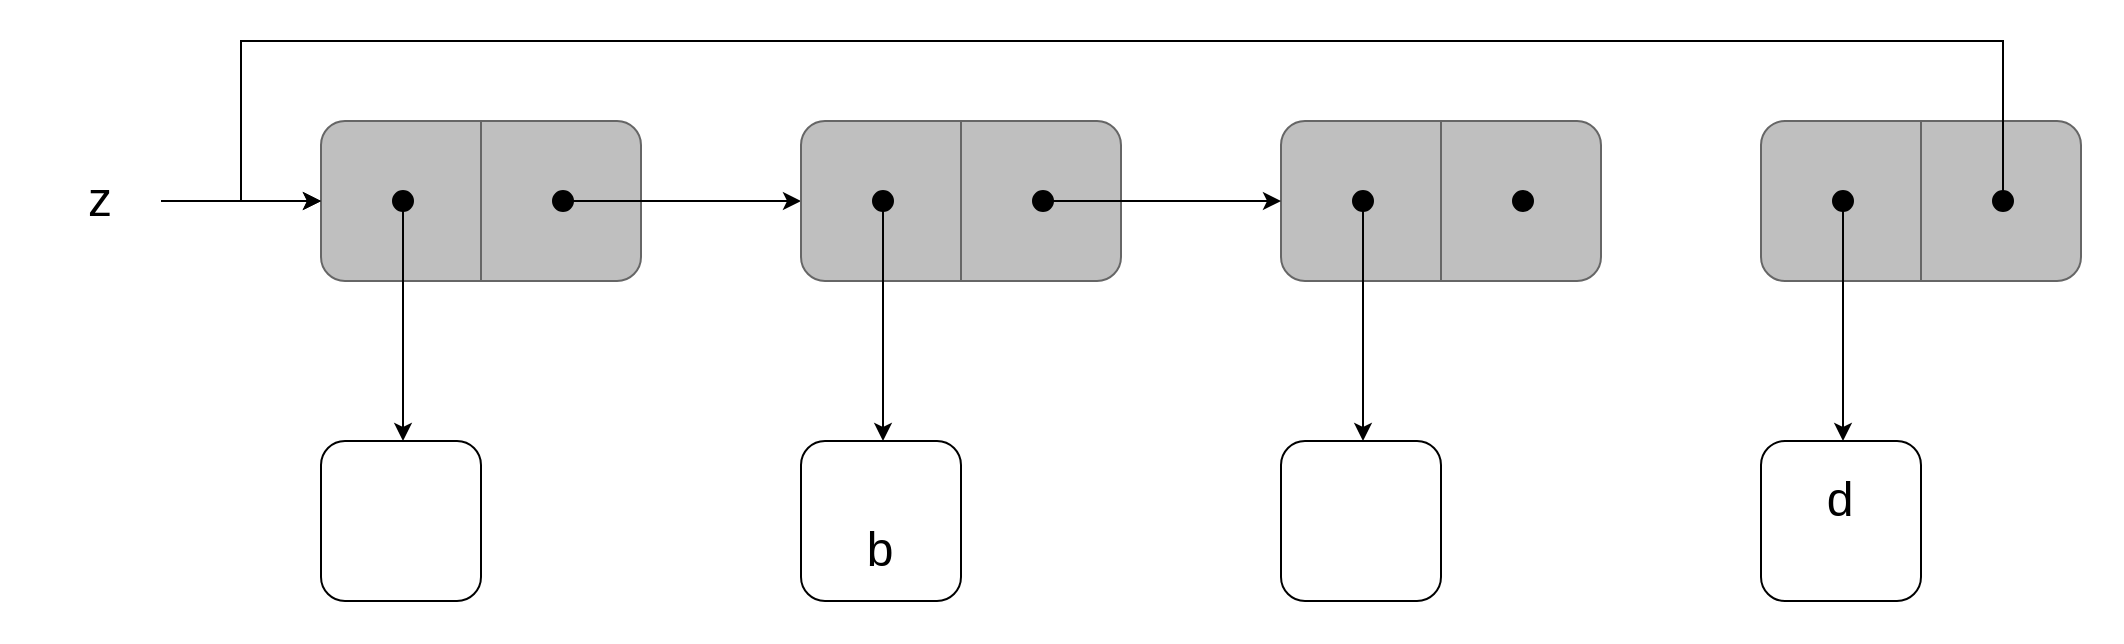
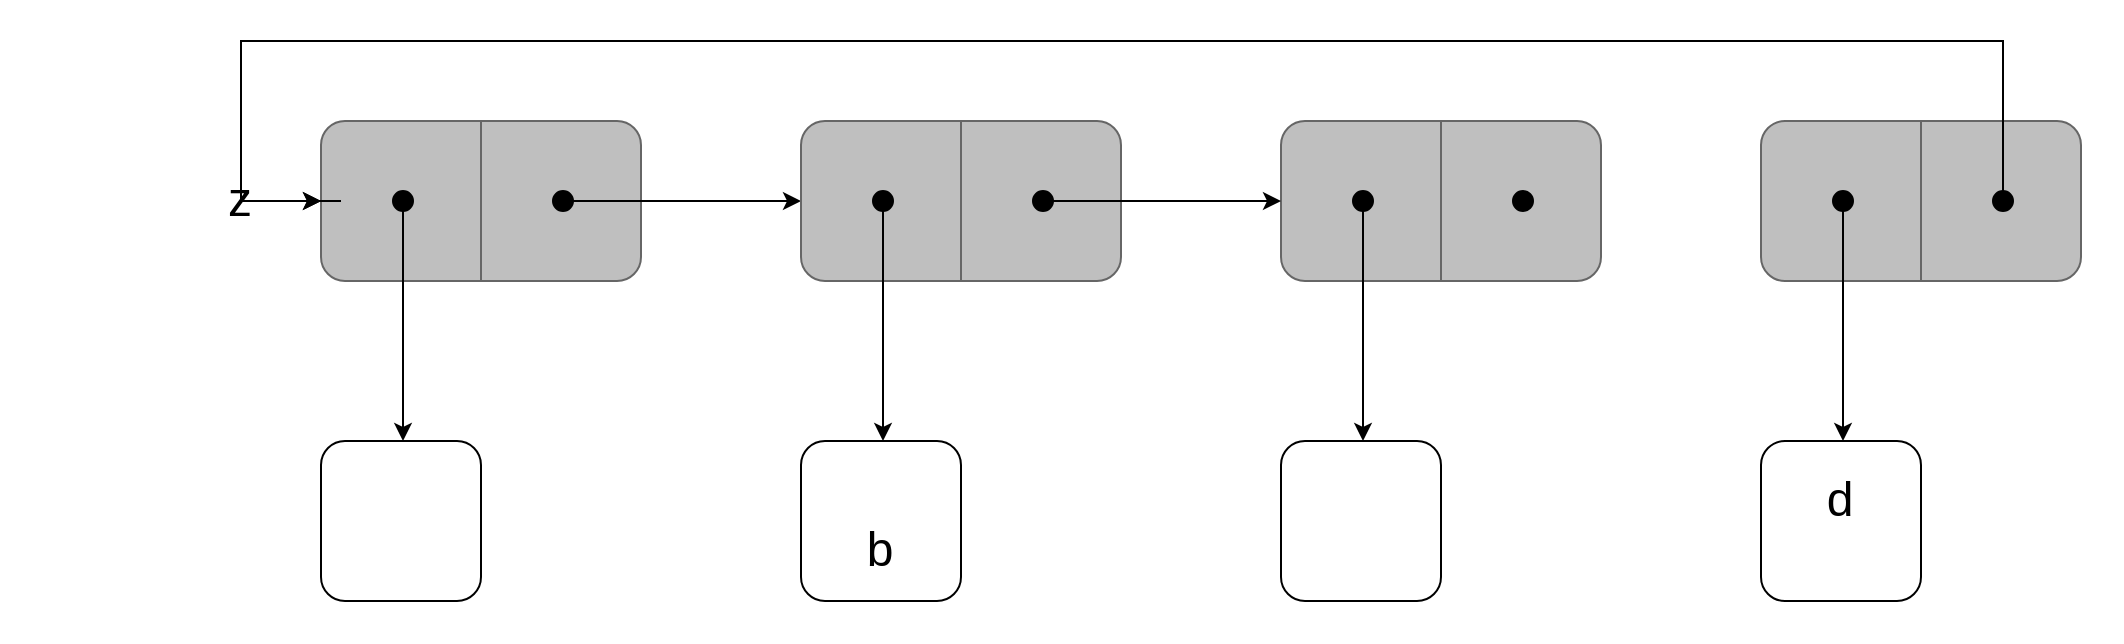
  <mxCell id="0" />
  <mxCell id="1" parent="0" />
  <mxCell id="2" value="" style="group" parent="1" vertex="1" connectable="0"><mxGeometry x="160" y="60" width="160" height="80" as="geometry" /></mxCell>
  <mxCell id="3" value="" style="rounded=1;whiteSpace=wrap;html=1;fillColor=#BFBFBF;fontColor=#333333;strokeColor=#666666;container=0;" parent="2" vertex="1"><mxGeometry width="160" height="80" as="geometry" /></mxCell>
  <mxCell id="4" value="" style="endArrow=none;html=1;rounded=0;entryX=0.5;entryY=0;entryDx=0;entryDy=0;exitX=0.5;exitY=1;exitDx=0;exitDy=0;fillColor=#f5f5f5;strokeColor=#666666;" parent="2" source="3" target="3" edge="1"><mxGeometry width="50" height="50" relative="1" as="geometry"><mxPoint x="10" y="440" as="sourcePoint" /><mxPoint x="60" y="390" as="targetPoint" /></mxGeometry></mxCell>
  <mxCell id="5" style="edgeStyle=orthogonalEdgeStyle;rounded=0;orthogonalLoop=1;jettySize=auto;html=1;" parent="2" source="6" edge="1"><mxGeometry relative="1" as="geometry"><mxPoint x="41" y="160" as="targetPoint" /></mxGeometry></mxCell>
  <mxCell id="6" value="" style="ellipse;whiteSpace=wrap;html=1;aspect=fixed;fillColor=#000000;container=0;" parent="2" vertex="1"><mxGeometry x="36" y="35" width="10" height="10" as="geometry" /></mxCell>
  <mxCell id="7" value="" style="ellipse;whiteSpace=wrap;html=1;aspect=fixed;fillColor=#000000;" parent="2" vertex="1"><mxGeometry x="116" y="35" width="10" height="10" as="geometry" /></mxCell>
  <mxCell id="8" value="" style="group" parent="1" vertex="1" connectable="0"><mxGeometry x="160" y="220" width="80" height="80" as="geometry" /></mxCell>
  <mxCell id="9" value="" style="rounded=1;whiteSpace=wrap;html=1;" parent="8" vertex="1"><mxGeometry width="80" height="80" as="geometry" /></mxCell>
  <mxCell id="10" style="edgeStyle=orthogonalEdgeStyle;rounded=0;orthogonalLoop=1;jettySize=auto;html=1;entryX=0;entryY=0.5;entryDx=0;entryDy=0;" parent="1" source="11" target="3" edge="1"><mxGeometry relative="1" as="geometry" /></mxCell>
- <mxCell id="11" value="z" style="text;html=1;strokeColor=none;fillColor=none;align=center;verticalAlign=middle;whiteSpace=wrap;rounded=0;fontSize=24;" parent="1" vertex="1"><mxGeometry x="20" y="85" width="60" height="30" as="geometry" /></mxCell>
+ <mxCell id="11" value="z" style="text;html=1;strokeColor=none;fillColor=none;align=center;verticalAlign=middle;whiteSpace=wrap;rounded=0;fontSize=24;" parent="1" vertex="1"><mxGeometry x="90" y="85" width="60" height="30" as="geometry" /></mxCell>
  <mxCell id="12" style="edgeStyle=orthogonalEdgeStyle;rounded=0;orthogonalLoop=1;jettySize=auto;html=1;exitX=0.5;exitY=0;exitDx=0;exitDy=0;entryX=0;entryY=0.5;entryDx=0;entryDy=0;" parent="1" source="7" edge="1"><mxGeometry relative="1" as="geometry"><Array as="points"><mxPoint x="281" y="100" /></Array><mxPoint x="400" y="100" as="targetPoint" /></mxGeometry></mxCell>
  <mxCell id="13" value="" style="group" parent="1" vertex="1" connectable="0"><mxGeometry x="400" y="220" width="80" height="80" as="geometry" /></mxCell>
  <mxCell id="14" value="" style="rounded=1;whiteSpace=wrap;html=1;" parent="13" vertex="1"><mxGeometry width="80" height="80" as="geometry" /></mxCell>
  <mxCell id="15" value="&lt;font style=&quot;font-size: 24px;&quot;&gt;b&lt;/font&gt;" style="text;html=1;strokeColor=none;fillColor=none;align=center;verticalAlign=middle;whiteSpace=wrap;rounded=0;" parent="13" vertex="1"><mxGeometry x="10" y="40" width="60" height="30" as="geometry" /></mxCell>
  <mxCell id="16" value="" style="group" parent="1" vertex="1" connectable="0"><mxGeometry x="640" y="60" width="160" height="80" as="geometry" /></mxCell>
  <mxCell id="17" value="" style="rounded=1;whiteSpace=wrap;html=1;fillColor=#BFBFBF;fontColor=#333333;strokeColor=#666666;container=0;" parent="16" vertex="1"><mxGeometry width="160" height="80" as="geometry" /></mxCell>
  <mxCell id="18" value="" style="endArrow=none;html=1;rounded=0;entryX=0.5;entryY=0;entryDx=0;entryDy=0;exitX=0.5;exitY=1;exitDx=0;exitDy=0;fillColor=#f5f5f5;strokeColor=#666666;" parent="16" source="17" target="17" edge="1"><mxGeometry width="50" height="50" relative="1" as="geometry"><mxPoint x="10" y="440" as="sourcePoint" /><mxPoint x="60" y="390" as="targetPoint" /></mxGeometry></mxCell>
  <mxCell id="19" style="edgeStyle=orthogonalEdgeStyle;rounded=0;orthogonalLoop=1;jettySize=auto;html=1;" parent="16" source="20" edge="1"><mxGeometry relative="1" as="geometry"><mxPoint x="41" y="160" as="targetPoint" /></mxGeometry></mxCell>
  <mxCell id="20" value="" style="ellipse;whiteSpace=wrap;html=1;aspect=fixed;fillColor=#000000;container=0;" parent="16" vertex="1"><mxGeometry x="36" y="35" width="10" height="10" as="geometry" /></mxCell>
  <mxCell id="21" value="" style="ellipse;whiteSpace=wrap;html=1;aspect=fixed;fillColor=#000000;" parent="16" vertex="1"><mxGeometry x="116" y="35" width="10" height="10" as="geometry" /></mxCell>
  <mxCell id="22" value="" style="group" parent="1" vertex="1" connectable="0"><mxGeometry x="640" y="220" width="80" height="80" as="geometry" /></mxCell>
  <mxCell id="23" value="" style="rounded=1;whiteSpace=wrap;html=1;" parent="22" vertex="1"><mxGeometry width="80" height="80" as="geometry" /></mxCell>
  <mxCell id="24" value="" style="group" parent="1" vertex="1" connectable="0"><mxGeometry x="880" y="220" width="80" height="80" as="geometry" /></mxCell>
  <mxCell id="25" value="" style="rounded=1;whiteSpace=wrap;html=1;" parent="24" vertex="1"><mxGeometry width="80" height="80" as="geometry" /></mxCell>
  <mxCell id="26" value="&lt;font style=&quot;font-size: 24px;&quot;&gt;d&lt;/font&gt;" style="text;html=1;strokeColor=none;fillColor=none;align=center;verticalAlign=middle;whiteSpace=wrap;rounded=0;" parent="24" vertex="1"><mxGeometry x="10" y="15" width="60" height="30" as="geometry" /></mxCell>
  <mxCell id="27" value="" style="group" vertex="1" connectable="0" parent="1"><mxGeometry x="400" y="60" width="160" height="80" as="geometry" /></mxCell>
  <mxCell id="28" value="" style="rounded=1;whiteSpace=wrap;html=1;fillColor=#BFBFBF;fontColor=#333333;strokeColor=#666666;container=0;" vertex="1" parent="27"><mxGeometry width="160" height="80" as="geometry" /></mxCell>
  <mxCell id="29" value="" style="endArrow=none;html=1;rounded=0;entryX=0.5;entryY=0;entryDx=0;entryDy=0;exitX=0.5;exitY=1;exitDx=0;exitDy=0;fillColor=#f5f5f5;strokeColor=#666666;" edge="1" parent="27" source="28" target="28"><mxGeometry width="50" height="50" relative="1" as="geometry"><mxPoint x="10" y="440" as="sourcePoint" /><mxPoint x="60" y="390" as="targetPoint" /></mxGeometry></mxCell>
  <mxCell id="30" style="edgeStyle=orthogonalEdgeStyle;rounded=0;orthogonalLoop=1;jettySize=auto;html=1;" edge="1" parent="27" source="31"><mxGeometry relative="1" as="geometry"><mxPoint x="41" y="160" as="targetPoint" /></mxGeometry></mxCell>
  <mxCell id="31" value="" style="ellipse;whiteSpace=wrap;html=1;aspect=fixed;fillColor=#000000;container=0;" vertex="1" parent="27"><mxGeometry x="36" y="35" width="10" height="10" as="geometry" /></mxCell>
  <mxCell id="32" value="" style="ellipse;whiteSpace=wrap;html=1;aspect=fixed;fillColor=#000000;" vertex="1" parent="27"><mxGeometry x="116" y="35" width="10" height="10" as="geometry" /></mxCell>
  <mxCell id="33" style="edgeStyle=orthogonalEdgeStyle;rounded=0;orthogonalLoop=1;jettySize=auto;html=1;entryX=0;entryY=0.5;entryDx=0;entryDy=0;" edge="1" parent="1" source="32" target="17"><mxGeometry relative="1" as="geometry" /></mxCell>
  <mxCell id="34" value="" style="group" vertex="1" connectable="0" parent="1"><mxGeometry x="880" y="60" width="160" height="80" as="geometry" /></mxCell>
  <mxCell id="35" value="" style="rounded=1;whiteSpace=wrap;html=1;fillColor=#BFBFBF;fontColor=#333333;strokeColor=#666666;container=0;" vertex="1" parent="34"><mxGeometry width="160" height="80" as="geometry" /></mxCell>
  <mxCell id="36" value="" style="endArrow=none;html=1;rounded=0;entryX=0.5;entryY=0;entryDx=0;entryDy=0;exitX=0.5;exitY=1;exitDx=0;exitDy=0;fillColor=#f5f5f5;strokeColor=#666666;" edge="1" parent="34" source="35" target="35"><mxGeometry width="50" height="50" relative="1" as="geometry"><mxPoint x="10" y="440" as="sourcePoint" /><mxPoint x="60" y="390" as="targetPoint" /></mxGeometry></mxCell>
  <mxCell id="37" style="edgeStyle=orthogonalEdgeStyle;rounded=0;orthogonalLoop=1;jettySize=auto;html=1;" edge="1" parent="34" source="38"><mxGeometry relative="1" as="geometry"><mxPoint x="41" y="160" as="targetPoint" /></mxGeometry></mxCell>
  <mxCell id="38" value="" style="ellipse;whiteSpace=wrap;html=1;aspect=fixed;fillColor=#000000;container=0;" vertex="1" parent="34"><mxGeometry x="36" y="35" width="10" height="10" as="geometry" /></mxCell>
  <mxCell id="39" value="" style="ellipse;whiteSpace=wrap;html=1;aspect=fixed;fillColor=#000000;" vertex="1" parent="34"><mxGeometry x="116" y="35" width="10" height="10" as="geometry" /></mxCell>
  <mxCell id="40" style="edgeStyle=orthogonalEdgeStyle;rounded=0;orthogonalLoop=1;jettySize=auto;html=1;entryX=0;entryY=0.5;entryDx=0;entryDy=0;" edge="1" parent="1" source="39" target="3"><mxGeometry relative="1" as="geometry"><Array as="points"><mxPoint x="1001" y="20" /><mxPoint x="120" y="20" /><mxPoint x="120" y="100" /></Array></mxGeometry></mxCell>
